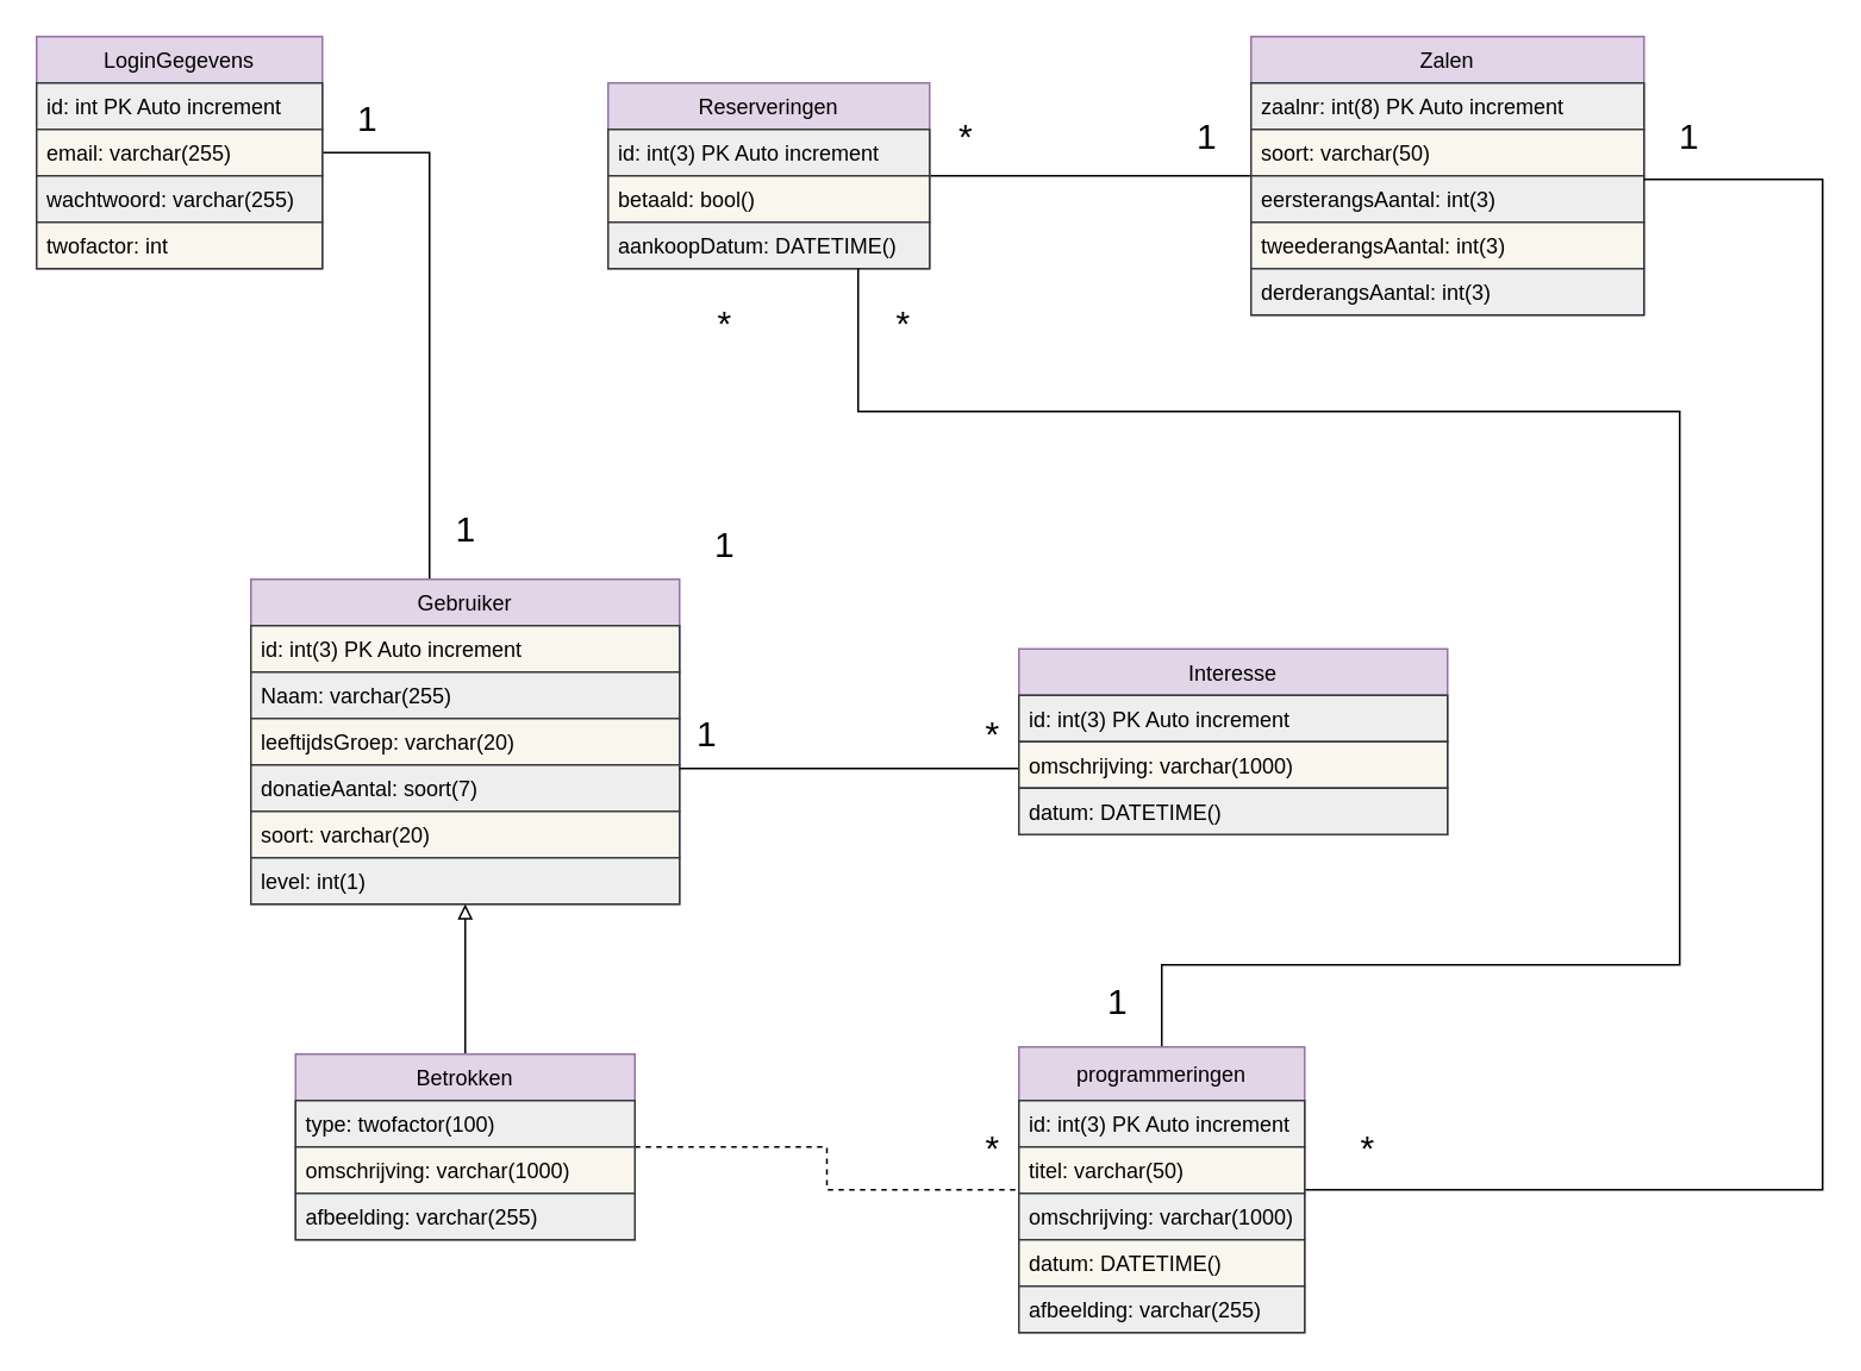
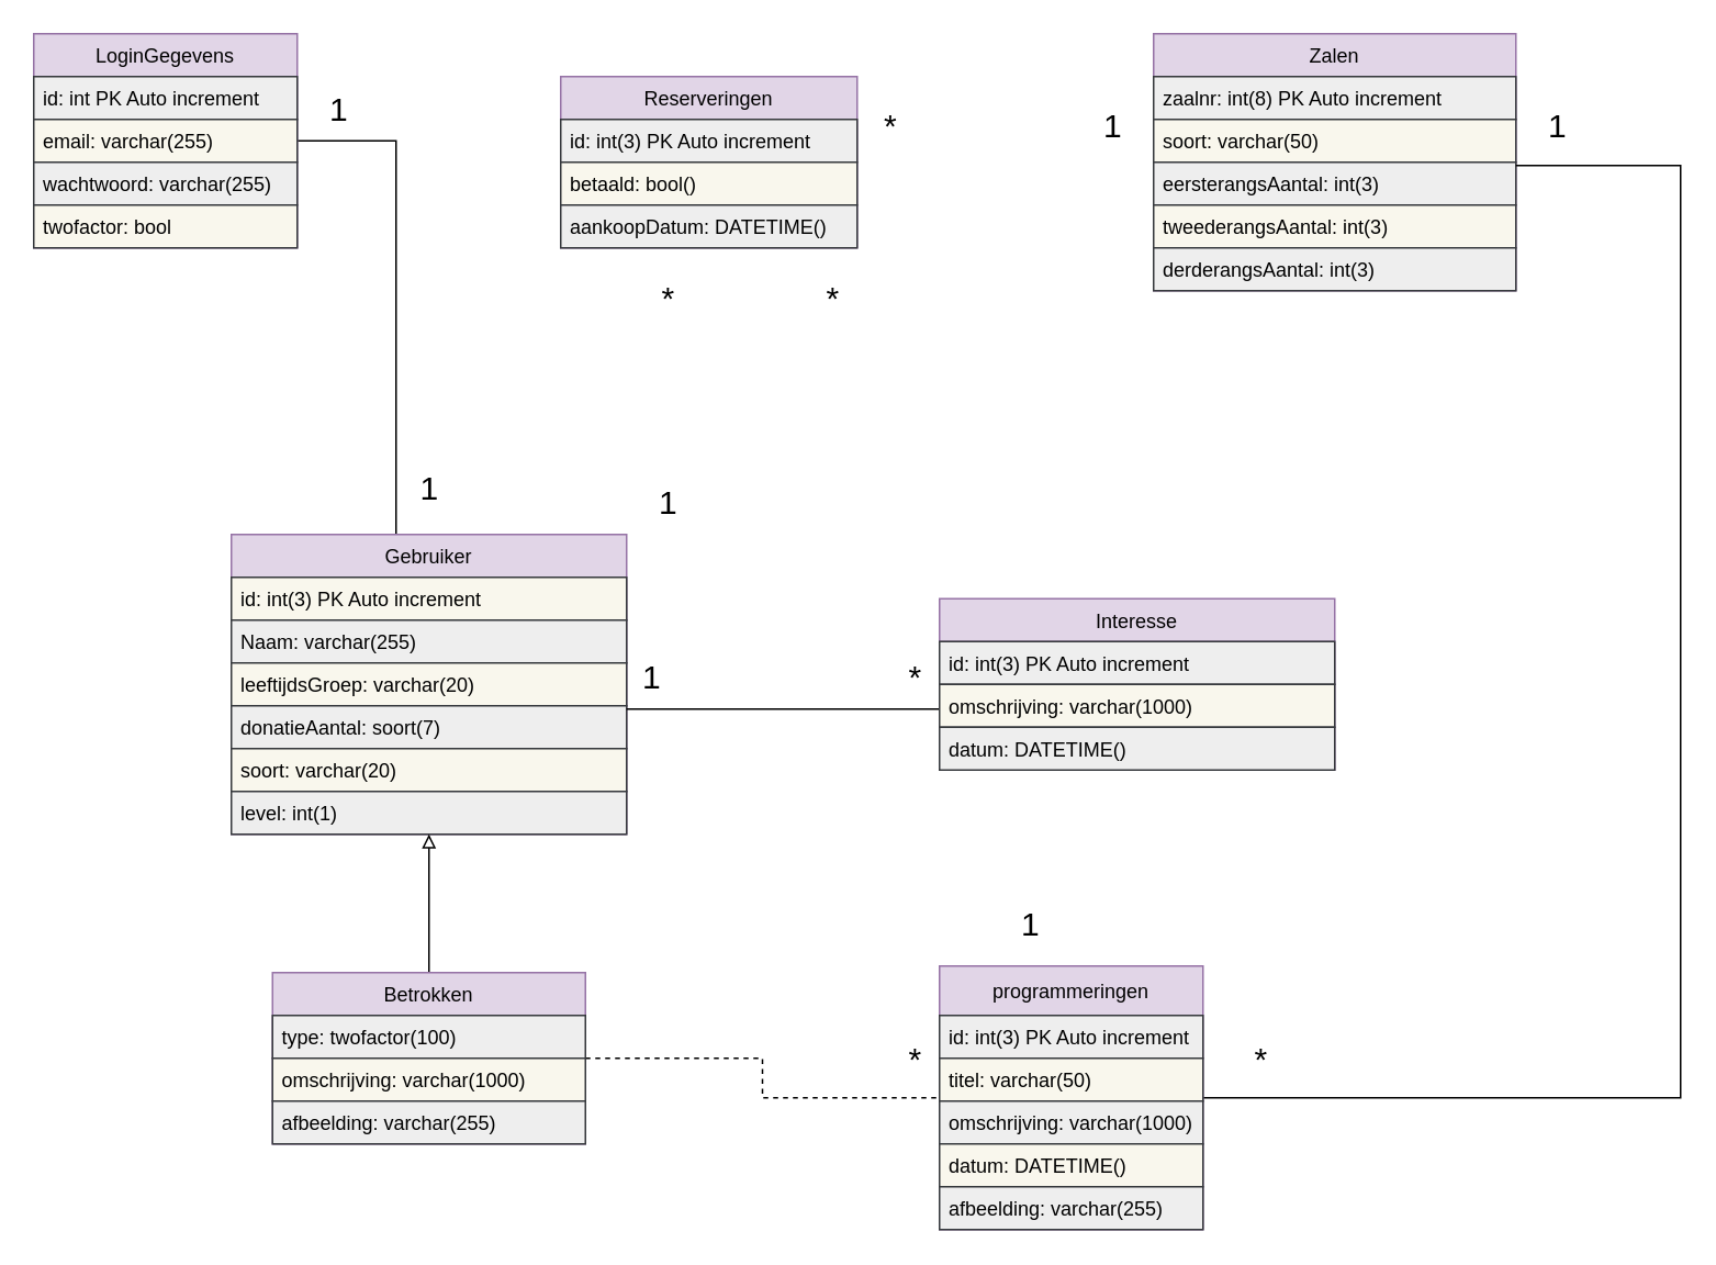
  <mxCell id="0" />
  <mxCell id="1" parent="0" />
  <mxCell id="2" style="edgeStyle=orthogonalEdgeStyle;rounded=0;orthogonalLoop=1;jettySize=auto;html=1;endArrow=none;endFill=0;" edge="1" parent="1" source="3" target="10"><mxGeometry relative="1" as="geometry"><Array as="points"><mxPoint x="240" y="85" /></Array></mxGeometry></mxCell>
  <mxCell id="3" value="Gebruiker" style="swimlane;fontStyle=0;childLayout=stackLayout;horizontal=1;startSize=26;horizontalStack=0;resizeParent=1;resizeParentMax=0;resizeLast=0;collapsible=1;marginBottom=0;fillColor=#e1d5e7;strokeColor=#9673a6;" vertex="1" parent="1"><mxGeometry x="140" y="324" width="240" height="182" as="geometry" /></mxCell>
  <mxCell id="4" value="id: int(3) PK Auto increment" style="text;align=left;verticalAlign=top;spacingLeft=4;spacingRight=4;overflow=hidden;rotatable=0;points=[[0,0.5],[1,0.5]];portConstraint=eastwest;fillColor=#f9f7ed;strokeColor=#36393d;" vertex="1" parent="3"><mxGeometry y="26" width="240" height="26" as="geometry" /></mxCell>
  <mxCell id="5" value="Naam: varchar(255)" style="text;strokeColor=#36393d;fillColor=#eeeeee;align=left;verticalAlign=top;spacingLeft=4;spacingRight=4;overflow=hidden;rotatable=0;points=[[0,0.5],[1,0.5]];portConstraint=eastwest;" vertex="1" parent="3"><mxGeometry y="52" width="240" height="26" as="geometry" /></mxCell>
  <mxCell id="6" value="leeftijdsGroep: varchar(20)" style="text;align=left;verticalAlign=top;spacingLeft=4;spacingRight=4;overflow=hidden;rotatable=0;points=[[0,0.5],[1,0.5]];portConstraint=eastwest;fillColor=#f9f7ed;strokeColor=#36393d;" vertex="1" parent="3"><mxGeometry y="78" width="240" height="26" as="geometry" /></mxCell>
  <mxCell id="7" value="donatieAantal: soort(7)" style="text;strokeColor=#36393d;fillColor=#eeeeee;align=left;verticalAlign=top;spacingLeft=4;spacingRight=4;overflow=hidden;rotatable=0;points=[[0,0.5],[1,0.5]];portConstraint=eastwest;" vertex="1" parent="3"><mxGeometry y="104" width="240" height="26" as="geometry" /></mxCell>
  <mxCell id="8" value="soort: varchar(20)" style="text;strokeColor=#36393d;fillColor=#f9f7ed;align=left;verticalAlign=top;spacingLeft=4;spacingRight=4;overflow=hidden;rotatable=0;points=[[0,0.5],[1,0.5]];portConstraint=eastwest;" vertex="1" parent="3"><mxGeometry y="130" width="240" height="26" as="geometry" /></mxCell>
  <mxCell id="9" value="level: int(1)" style="text;align=left;verticalAlign=top;spacingLeft=4;spacingRight=4;overflow=hidden;rotatable=0;points=[[0,0.5],[1,0.5]];portConstraint=eastwest;fillColor=#eeeeee;strokeColor=#36393d;" vertex="1" parent="3"><mxGeometry y="156" width="240" height="26" as="geometry" /></mxCell>
  <mxCell id="10" value="LoginGegevens" style="swimlane;fontStyle=0;childLayout=stackLayout;horizontal=1;startSize=26;horizontalStack=0;resizeParent=1;resizeParentMax=0;resizeLast=0;collapsible=1;marginBottom=0;fillColor=#e1d5e7;strokeColor=#9673a6;" vertex="1" parent="1"><mxGeometry x="20" y="20" width="160" height="130" as="geometry" /></mxCell>
  <mxCell id="11" value="id: int PK Auto increment" style="text;align=left;verticalAlign=top;spacingLeft=4;spacingRight=4;overflow=hidden;rotatable=0;points=[[0,0.5],[1,0.5]];portConstraint=eastwest;fillColor=#eeeeee;strokeColor=#36393d;" vertex="1" parent="10"><mxGeometry y="26" width="160" height="26" as="geometry" /></mxCell>
  <mxCell id="12" value="email: varchar(255)" style="text;align=left;verticalAlign=top;spacingLeft=4;spacingRight=4;overflow=hidden;rotatable=0;points=[[0,0.5],[1,0.5]];portConstraint=eastwest;fillColor=#f9f7ed;strokeColor=#36393d;" vertex="1" parent="10"><mxGeometry y="52" width="160" height="26" as="geometry" /></mxCell>
  <mxCell id="13" value="wachtwoord: varchar(255)" style="text;strokeColor=#36393d;fillColor=#eeeeee;align=left;verticalAlign=top;spacingLeft=4;spacingRight=4;overflow=hidden;rotatable=0;points=[[0,0.5],[1,0.5]];portConstraint=eastwest;" vertex="1" parent="10"><mxGeometry y="78" width="160" height="26" as="geometry" /></mxCell>
- <mxCell id="14" value="twofactor: int" style="text;strokeColor=#36393d;fillColor=#f9f7ed;align=left;verticalAlign=top;spacingLeft=4;spacingRight=4;overflow=hidden;rotatable=0;points=[[0,0.5],[1,0.5]];portConstraint=eastwest;" vertex="1" parent="10"><mxGeometry y="104" width="160" height="26" as="geometry" /></mxCell>
+ <mxCell id="14" value="twofactor: bool" style="text;strokeColor=#36393d;fillColor=#f9f7ed;align=left;verticalAlign=top;spacingLeft=4;spacingRight=4;overflow=hidden;rotatable=0;points=[[0,0.5],[1,0.5]];portConstraint=eastwest;" vertex="1" parent="10"><mxGeometry y="104" width="160" height="26" as="geometry" /></mxCell>
  <mxCell id="15" style="edgeStyle=orthogonalEdgeStyle;rounded=0;orthogonalLoop=1;jettySize=auto;html=1;endArrow=none;endFill=0;" edge="1" parent="1" source="16" target="3"><mxGeometry relative="1" as="geometry"><Array as="points"><mxPoint x="470" y="430" /><mxPoint x="470" y="430" /></Array></mxGeometry></mxCell>
  <mxCell id="16" value="Interesse" style="swimlane;fontStyle=0;childLayout=stackLayout;horizontal=1;startSize=26;horizontalStack=0;resizeParent=1;resizeParentMax=0;resizeLast=0;collapsible=1;marginBottom=0;fillColor=#e1d5e7;strokeColor=#9673a6;" vertex="1" parent="1"><mxGeometry x="570" y="363" width="240" height="104" as="geometry" /></mxCell>
  <mxCell id="17" value="id: int(3) PK Auto increment" style="text;align=left;verticalAlign=top;spacingLeft=4;spacingRight=4;overflow=hidden;rotatable=0;points=[[0,0.5],[1,0.5]];portConstraint=eastwest;fillColor=#eeeeee;strokeColor=#36393d;" vertex="1" parent="16"><mxGeometry y="26" width="240" height="26" as="geometry" /></mxCell>
  <mxCell id="18" value="omschrijving: varchar(1000)" style="text;align=left;verticalAlign=top;spacingLeft=4;spacingRight=4;overflow=hidden;rotatable=0;points=[[0,0.5],[1,0.5]];portConstraint=eastwest;fillColor=#f9f7ed;strokeColor=#36393d;" vertex="1" parent="16"><mxGeometry y="52" width="240" height="26" as="geometry" /></mxCell>
  <mxCell id="19" value="datum: DATETIME()" style="text;align=left;verticalAlign=top;spacingLeft=4;spacingRight=4;overflow=hidden;rotatable=0;points=[[0,0.5],[1,0.5]];portConstraint=eastwest;fillColor=#eeeeee;strokeColor=#36393d;" vertex="1" parent="16"><mxGeometry y="78" width="240" height="26" as="geometry" /></mxCell>
- <mxCell id="20" style="edgeStyle=orthogonalEdgeStyle;rounded=0;orthogonalLoop=1;jettySize=auto;html=1;endArrow=none;endFill=0;" edge="1" parent="1" source="21" target="27"><mxGeometry relative="1" as="geometry" /></mxCell>
  <mxCell id="21" value="Reserveringen" style="swimlane;fontStyle=0;childLayout=stackLayout;horizontal=1;startSize=26;horizontalStack=0;resizeParent=1;resizeParentMax=0;resizeLast=0;collapsible=1;marginBottom=0;fillColor=#e1d5e7;strokeColor=#9673a6;" vertex="1" parent="1"><mxGeometry x="340" y="46" width="180" height="104" as="geometry" /></mxCell>
  <mxCell id="22" value="id: int(3) PK Auto increment" style="text;align=left;verticalAlign=top;spacingLeft=4;spacingRight=4;overflow=hidden;rotatable=0;points=[[0,0.5],[1,0.5]];portConstraint=eastwest;fillColor=#eeeeee;strokeColor=#36393d;" vertex="1" parent="21"><mxGeometry y="26" width="180" height="26" as="geometry" /></mxCell>
  <mxCell id="23" value="betaald: bool()" style="text;align=left;verticalAlign=top;spacingLeft=4;spacingRight=4;overflow=hidden;rotatable=0;points=[[0,0.5],[1,0.5]];portConstraint=eastwest;fillColor=#f9f7ed;strokeColor=#36393d;" vertex="1" parent="21"><mxGeometry y="52" width="180" height="26" as="geometry" /></mxCell>
  <mxCell id="24" value="aankoopDatum: DATETIME()" style="text;strokeColor=#36393d;fillColor=#eeeeee;align=left;verticalAlign=top;spacingLeft=4;spacingRight=4;overflow=hidden;rotatable=0;points=[[0,0.5],[1,0.5]];portConstraint=eastwest;" vertex="1" parent="21"><mxGeometry y="78" width="180" height="26" as="geometry" /></mxCell>
  <mxCell id="25" value="1" style="text;html=1;align=center;verticalAlign=middle;resizable=0;points=[];autosize=1;strokeColor=none;fillColor=none;fontSize=20;" vertex="1" parent="1"><mxGeometry x="190" y="45" width="30" height="40" as="geometry" /></mxCell>
  <mxCell id="26" value="1" style="text;html=1;align=center;verticalAlign=middle;resizable=0;points=[];autosize=1;strokeColor=none;fillColor=none;fontSize=20;" vertex="1" parent="1"><mxGeometry x="245" y="275" width="30" height="40" as="geometry" /></mxCell>
  <mxCell id="27" value="Zalen" style="swimlane;fontStyle=0;childLayout=stackLayout;horizontal=1;startSize=26;horizontalStack=0;resizeParent=1;resizeParentMax=0;resizeLast=0;collapsible=1;marginBottom=0;fillColor=#e1d5e7;strokeColor=#9673a6;" vertex="1" parent="1"><mxGeometry x="700" y="20" width="220" height="156" as="geometry" /></mxCell>
  <mxCell id="28" value="zaalnr: int(8) PK Auto increment" style="text;align=left;verticalAlign=top;spacingLeft=4;spacingRight=4;overflow=hidden;rotatable=0;points=[[0,0.5],[1,0.5]];portConstraint=eastwest;fillColor=#eeeeee;strokeColor=#36393d;" vertex="1" parent="27"><mxGeometry y="26" width="220" height="26" as="geometry" /></mxCell>
  <mxCell id="29" value="soort: varchar(50)" style="text;align=left;verticalAlign=top;spacingLeft=4;spacingRight=4;overflow=hidden;rotatable=0;points=[[0,0.5],[1,0.5]];portConstraint=eastwest;fillColor=#f9f7ed;strokeColor=#36393d;" vertex="1" parent="27"><mxGeometry y="52" width="220" height="26" as="geometry" /></mxCell>
  <mxCell id="30" value="eersterangsAantal: int(3)" style="text;strokeColor=#36393d;fillColor=#eeeeee;align=left;verticalAlign=top;spacingLeft=4;spacingRight=4;overflow=hidden;rotatable=0;points=[[0,0.5],[1,0.5]];portConstraint=eastwest;" vertex="1" parent="27"><mxGeometry y="78" width="220" height="26" as="geometry" /></mxCell>
  <mxCell id="31" value="tweederangsAantal: int(3)" style="text;strokeColor=#36393d;fillColor=#f9f7ed;align=left;verticalAlign=top;spacingLeft=4;spacingRight=4;overflow=hidden;rotatable=0;points=[[0,0.5],[1,0.5]];portConstraint=eastwest;" vertex="1" parent="27"><mxGeometry y="104" width="220" height="26" as="geometry" /></mxCell>
  <mxCell id="32" value="derderangsAantal: int(3)" style="text;align=left;verticalAlign=top;spacingLeft=4;spacingRight=4;overflow=hidden;rotatable=0;points=[[0,0.5],[1,0.5]];portConstraint=eastwest;fillColor=#eeeeee;strokeColor=#36393d;" vertex="1" parent="27"><mxGeometry y="130" width="220" height="26" as="geometry" /></mxCell>
  <mxCell id="33" style="edgeStyle=orthogonalEdgeStyle;rounded=0;orthogonalLoop=1;jettySize=auto;html=1;endArrow=none;endFill=0;" edge="1" parent="1" source="35" target="27"><mxGeometry relative="1" as="geometry"><Array as="points"><mxPoint x="1020" y="666" /><mxPoint x="1020" y="100" /></Array></mxGeometry></mxCell>
- <mxCell id="34" style="edgeStyle=orthogonalEdgeStyle;rounded=0;orthogonalLoop=1;jettySize=auto;html=1;fontSize=20;endArrow=none;endFill=0;" edge="1" parent="1" source="35" target="21"><mxGeometry relative="1" as="geometry"><Array as="points"><mxPoint x="650" y="540" /><mxPoint x="940" y="540" /><mxPoint x="940" y="230" /><mxPoint x="480" y="230" /></Array></mxGeometry></mxCell>
  <mxCell id="35" value="programmeringen" style="swimlane;fontStyle=0;childLayout=stackLayout;horizontal=1;startSize=30;horizontalStack=0;resizeParent=1;resizeParentMax=0;resizeLast=0;collapsible=1;marginBottom=0;fillColor=#e1d5e7;strokeColor=#9673a6;" vertex="1" parent="1"><mxGeometry x="570" y="586" width="160" height="160" as="geometry" /></mxCell>
  <mxCell id="36" value="id: int(3) PK Auto increment" style="text;align=left;verticalAlign=top;spacingLeft=4;spacingRight=4;overflow=hidden;rotatable=0;points=[[0,0.5],[1,0.5]];portConstraint=eastwest;fillColor=#eeeeee;strokeColor=#36393d;" vertex="1" parent="35"><mxGeometry y="30" width="160" height="26" as="geometry" /></mxCell>
  <mxCell id="37" value="titel: varchar(50)" style="text;align=left;verticalAlign=top;spacingLeft=4;spacingRight=4;overflow=hidden;rotatable=0;points=[[0,0.5],[1,0.5]];portConstraint=eastwest;fillColor=#f9f7ed;strokeColor=#36393d;" vertex="1" parent="35"><mxGeometry y="56" width="160" height="26" as="geometry" /></mxCell>
  <mxCell id="38" value="omschrijving: varchar(1000)" style="text;strokeColor=#36393d;fillColor=#eeeeee;align=left;verticalAlign=top;spacingLeft=4;spacingRight=4;overflow=hidden;rotatable=0;points=[[0,0.5],[1,0.5]];portConstraint=eastwest;" vertex="1" parent="35"><mxGeometry y="82" width="160" height="26" as="geometry" /></mxCell>
  <mxCell id="39" value="datum: DATETIME()" style="text;align=left;verticalAlign=top;spacingLeft=4;spacingRight=4;overflow=hidden;rotatable=0;points=[[0,0.5],[1,0.5]];portConstraint=eastwest;fillColor=#f9f7ed;strokeColor=#36393d;" vertex="1" parent="35"><mxGeometry y="108" width="160" height="26" as="geometry" /></mxCell>
  <mxCell id="40" value="afbeelding: varchar(255)" style="text;strokeColor=#36393d;fillColor=#eeeeee;align=left;verticalAlign=top;spacingLeft=4;spacingRight=4;overflow=hidden;rotatable=0;points=[[0,0.5],[1,0.5]];portConstraint=eastwest;" vertex="1" parent="35"><mxGeometry y="134" width="160" height="26" as="geometry" /></mxCell>
  <mxCell id="41" style="edgeStyle=orthogonalEdgeStyle;rounded=0;orthogonalLoop=1;jettySize=auto;html=1;endArrow=block;endFill=0;" edge="1" parent="1" source="43" target="3"><mxGeometry relative="1" as="geometry" /></mxCell>
  <mxCell id="42" style="edgeStyle=orthogonalEdgeStyle;rounded=0;orthogonalLoop=1;jettySize=auto;html=1;endArrow=none;endFill=0;dashed=1;" edge="1" parent="1" source="43" target="35"><mxGeometry relative="1" as="geometry" /></mxCell>
  <mxCell id="43" value="Betrokken" style="swimlane;fontStyle=0;childLayout=stackLayout;horizontal=1;startSize=26;horizontalStack=0;resizeParent=1;resizeParentMax=0;resizeLast=0;collapsible=1;marginBottom=0;fillColor=#e1d5e7;strokeColor=#9673a6;" vertex="1" parent="1"><mxGeometry x="165" y="590" width="190" height="104" as="geometry" /></mxCell>
  <mxCell id="44" value="type: twofactor(100)" style="text;align=left;verticalAlign=top;spacingLeft=4;spacingRight=4;overflow=hidden;rotatable=0;points=[[0,0.5],[1,0.5]];portConstraint=eastwest;fillColor=#eeeeee;strokeColor=#36393d;" vertex="1" parent="43"><mxGeometry y="26" width="190" height="26" as="geometry" /></mxCell>
  <mxCell id="45" value="omschrijving: varchar(1000)" style="text;align=left;verticalAlign=top;spacingLeft=4;spacingRight=4;overflow=hidden;rotatable=0;points=[[0,0.5],[1,0.5]];portConstraint=eastwest;fillColor=#f9f7ed;strokeColor=#36393d;" vertex="1" parent="43"><mxGeometry y="52" width="190" height="26" as="geometry" /></mxCell>
  <mxCell id="46" value="afbeelding: varchar(255)" style="text;strokeColor=#36393d;fillColor=#eeeeee;align=left;verticalAlign=top;spacingLeft=4;spacingRight=4;overflow=hidden;rotatable=0;points=[[0,0.5],[1,0.5]];portConstraint=eastwest;" vertex="1" parent="43"><mxGeometry y="78" width="190" height="26" as="geometry" /></mxCell>
  <mxCell id="47" value="*" style="text;html=1;align=center;verticalAlign=middle;resizable=0;points=[];autosize=1;strokeColor=none;fillColor=none;fontSize=20;" vertex="1" parent="1"><mxGeometry x="540" y="622" width="30" height="40" as="geometry" /></mxCell>
  <mxCell id="48" value="*" style="text;html=1;align=center;verticalAlign=middle;resizable=0;points=[];autosize=1;strokeColor=none;fillColor=none;fontSize=20;" vertex="1" parent="1"><mxGeometry x="525" y="55" width="30" height="40" as="geometry" /></mxCell>
  <mxCell id="49" value="1" style="text;html=1;align=center;verticalAlign=middle;resizable=0;points=[];autosize=1;strokeColor=none;fillColor=none;fontSize=20;" vertex="1" parent="1"><mxGeometry x="660" y="55" width="30" height="40" as="geometry" /></mxCell>
  <mxCell id="50" value="*" style="text;html=1;align=center;verticalAlign=middle;resizable=0;points=[];autosize=1;strokeColor=none;fillColor=none;fontSize=20;" vertex="1" parent="1"><mxGeometry x="540" y="390" width="30" height="40" as="geometry" /></mxCell>
  <mxCell id="51" value="1" style="text;html=1;align=center;verticalAlign=middle;resizable=0;points=[];autosize=1;strokeColor=none;fillColor=none;fontSize=20;" vertex="1" parent="1"><mxGeometry x="380" y="390" width="30" height="40" as="geometry" /></mxCell>
  <mxCell id="52" value="*" style="text;html=1;align=center;verticalAlign=middle;resizable=0;points=[];autosize=1;strokeColor=none;fillColor=none;fontSize=20;" vertex="1" parent="1"><mxGeometry x="390" y="160" width="30" height="40" as="geometry" /></mxCell>
  <mxCell id="53" value="1" style="text;html=1;align=center;verticalAlign=middle;resizable=0;points=[];autosize=1;strokeColor=none;fillColor=none;fontSize=20;" vertex="1" parent="1"><mxGeometry x="390" y="284" width="30" height="40" as="geometry" /></mxCell>
  <mxCell id="54" value="1" style="text;html=1;align=center;verticalAlign=middle;resizable=0;points=[];autosize=1;strokeColor=none;fillColor=none;fontSize=20;" vertex="1" parent="1"><mxGeometry x="930" y="55" width="30" height="40" as="geometry" /></mxCell>
  <mxCell id="55" value="*" style="text;html=1;align=center;verticalAlign=middle;resizable=0;points=[];autosize=1;strokeColor=none;fillColor=none;fontSize=20;" vertex="1" parent="1"><mxGeometry x="750" y="622" width="30" height="40" as="geometry" /></mxCell>
  <mxCell id="56" value="1" style="text;html=1;align=center;verticalAlign=middle;resizable=0;points=[];autosize=1;strokeColor=none;fillColor=none;fontSize=20;" vertex="1" parent="1"><mxGeometry x="610" y="540" width="30" height="40" as="geometry" /></mxCell>
  <mxCell id="57" value="*" style="text;html=1;align=center;verticalAlign=middle;resizable=0;points=[];autosize=1;strokeColor=none;fillColor=none;fontSize=20;" vertex="1" parent="1"><mxGeometry x="490" y="160" width="30" height="40" as="geometry" /></mxCell>
